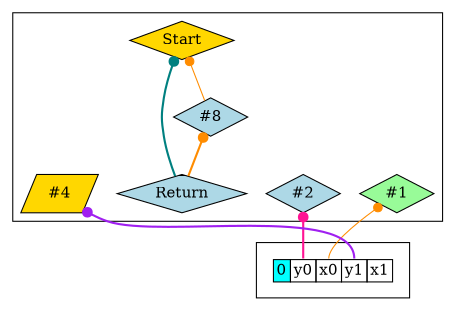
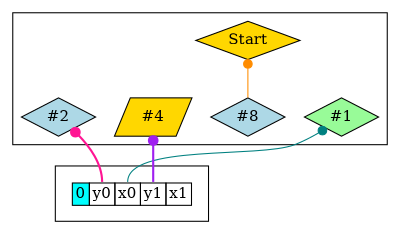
  digraph {
    rankdir=BT
    node [fillcolor=lightblue shape=diamond style=filled]
    edge [arrowhead=dot color=darkorange style=bold]
    n1 [fillcolor=gold label=Start]
    n2 [fillcolor=palegreen label="#1"]
    n3 [label="#8"]
    n4 [label="#2"]
-   n5 [label=Return]
    n6 [fillcolor=gold label="#4" shape=parallelogram]
    n7 [label=< 			<TABLE BORDER="0" CELLBORDER="1" CELLSPACING="0"> 			<TR><TD BGCOLOR="aqua">0</TD><TD PORT="scope0_y0">y0</TD><TD PORT="scope0_x0">x0</TD><TD PORT="scope0_y1">y1</TD><TD PORT="scope0_x1">x1</TD></TR> 			</TABLE>> shape=plaintext fillcolor="" style=""]
    subgraph cluster_1 {
      n1
      n2
      n3
      n4
-     n5
      n6
    }
    subgraph cluster_2 {
      n7
    }
    n3 -> n1 [style=solid]
-   n5 -> n1 [color=teal]
-   n5 -> n3
-   n7 -> n2 [style=solid tailport=scope0_x0]
+   n7 -> n2 [color=teal style=solid tailport=scope0_x0]
    n7 -> n4 [color=deeppink tailport=scope0_y0]
    n7 -> n6 [color=purple tailport=scope0_y1]
  }
